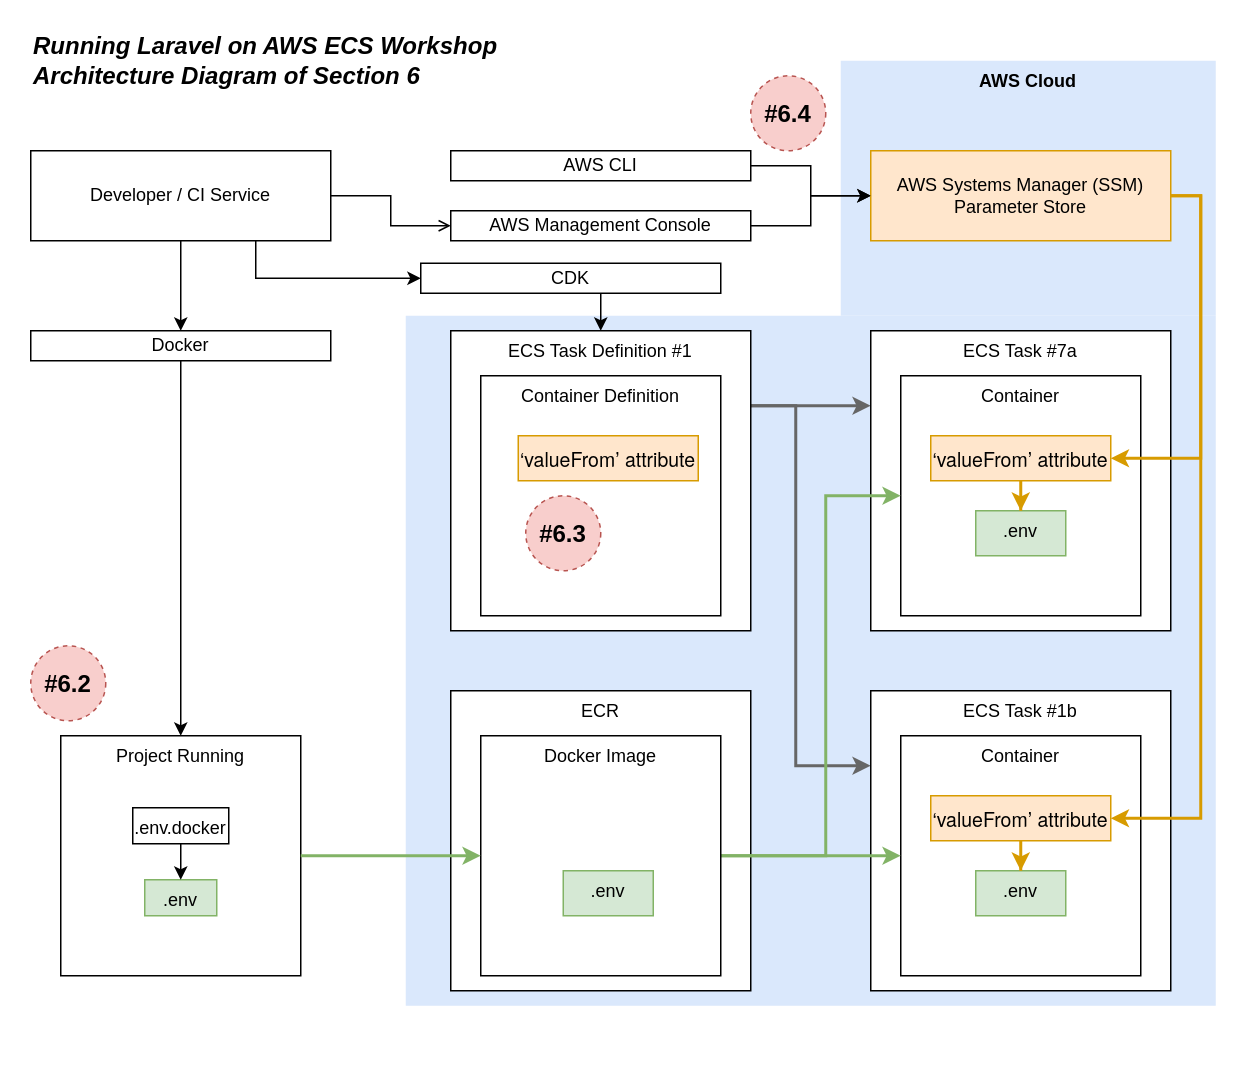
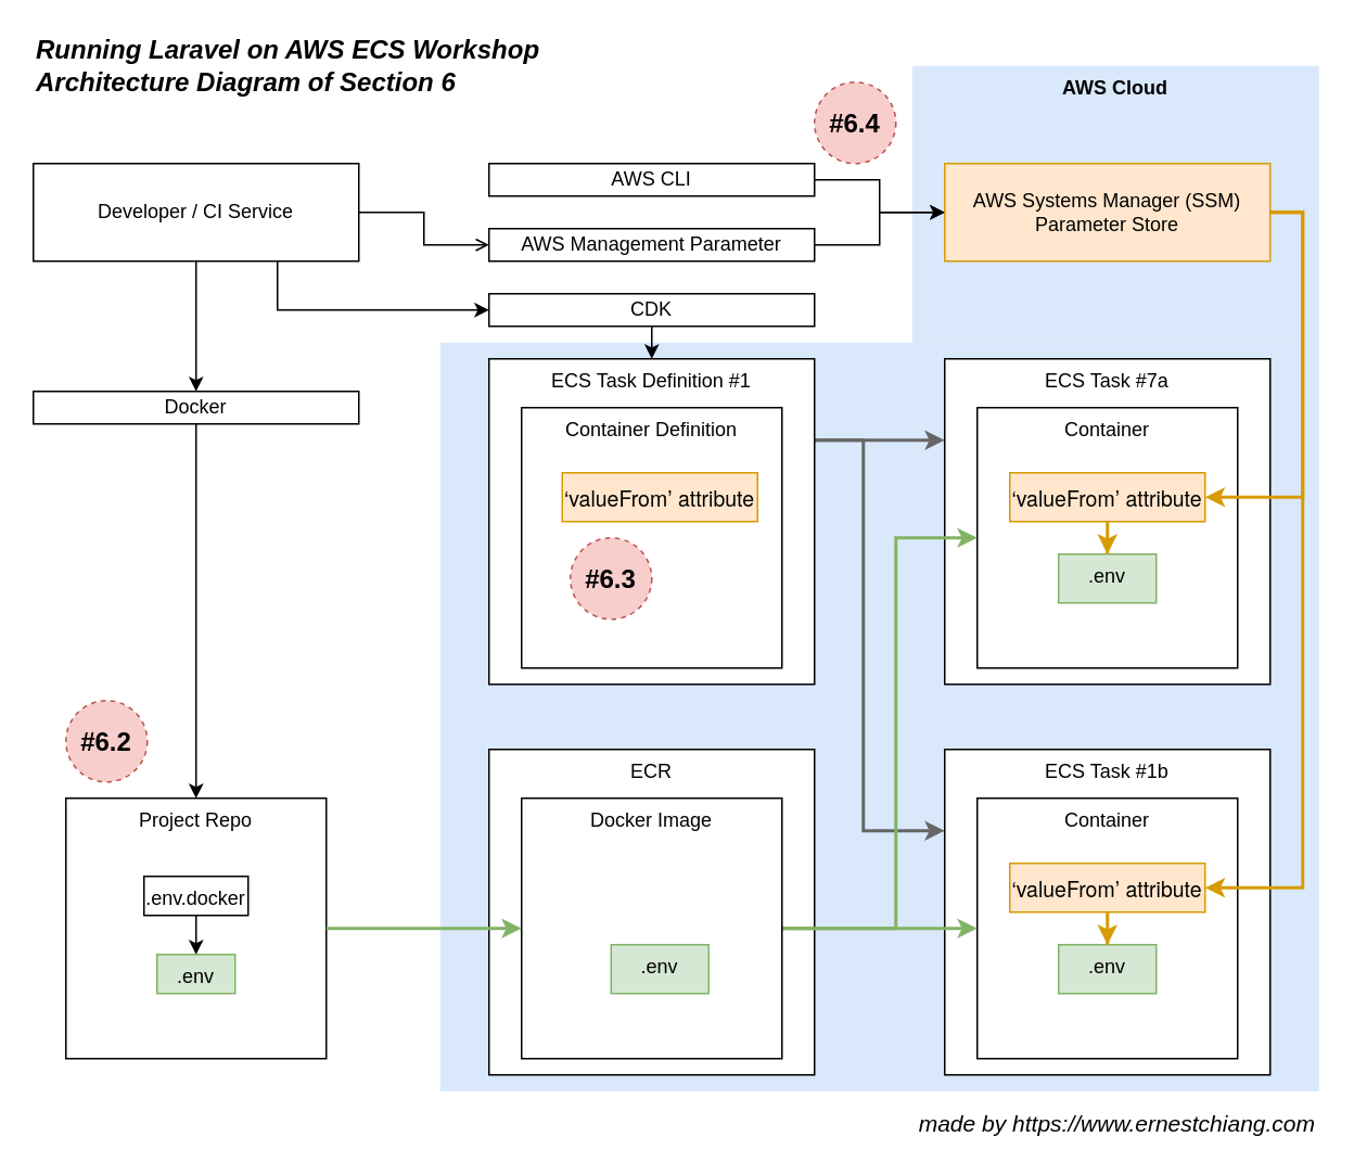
  <mxCell id="0" />
  <mxCell id="1" parent="0" />
  <mxCell id="2" value="AWS Cloud" style="rounded=0;whiteSpace=wrap;html=1;fillColor=#dae8fc;strokeColor=none;verticalAlign=top;fontStyle=1" vertex="1" parent="1"><mxGeometry x="560" y="40" width="250" height="170" as="geometry" /></mxCell>
  <mxCell id="3" value="" style="rounded=0;whiteSpace=wrap;html=1;fillColor=#dae8fc;strokeColor=none;" vertex="1" parent="1"><mxGeometry x="270" y="210" width="540" height="460" as="geometry" /></mxCell>
+ <mxCell id="4" value="made by https://www.ernestchiang.com" style="text;html=1;strokeColor=none;fillColor=none;align=right;verticalAlign=middle;whiteSpace=wrap;rounded=0;shadow=0;labelBackgroundColor=none;sketch=0;fontStyle=2;fontSize=14;" parent="1" vertex="1"><mxGeometry x="550" y="680" width="260" height="20" as="geometry" /></mxCell>
  <mxCell id="5" value="Running Laravel on AWS ECS Workshop&lt;br style=&quot;font-size: 16px&quot;&gt;Architecture Diagram of Section 6" style="text;html=1;strokeColor=none;fillColor=none;align=left;verticalAlign=middle;whiteSpace=wrap;rounded=0;shadow=0;labelBackgroundColor=none;sketch=0;fontStyle=3;fontSize=16;" parent="1" vertex="1"><mxGeometry x="20" y="20" width="340" height="40" as="geometry" /></mxCell>
  <mxCell id="6" style="edgeStyle=orthogonalEdgeStyle;rounded=0;orthogonalLoop=1;jettySize=auto;html=1;exitX=1;exitY=0.25;exitDx=0;exitDy=0;entryX=0;entryY=0.25;entryDx=0;entryDy=0;strokeWidth=2;fillColor=#f5f5f5;strokeColor=#666666;" edge="1" parent="1" source="8" target="9"><mxGeometry relative="1" as="geometry" /></mxCell>
  <mxCell id="7" style="edgeStyle=orthogonalEdgeStyle;rounded=0;orthogonalLoop=1;jettySize=auto;html=1;exitX=1;exitY=0.25;exitDx=0;exitDy=0;entryX=0;entryY=0.25;entryDx=0;entryDy=0;strokeWidth=2;fillColor=#f5f5f5;strokeColor=#666666;" edge="1" parent="1" source="8" target="26"><mxGeometry relative="1" as="geometry"><Array as="points"><mxPoint x="530" y="270" /><mxPoint x="530" y="510" /></Array></mxGeometry></mxCell>
  <mxCell id="8" value="ECS Task Definition #1" style="rounded=0;whiteSpace=wrap;html=1;verticalAlign=top;" vertex="1" parent="1"><mxGeometry x="300" y="220" width="200" height="200" as="geometry" /></mxCell>
  <mxCell id="9" value="ECS Task #7a" style="rounded=0;whiteSpace=wrap;html=1;verticalAlign=top;" vertex="1" parent="1"><mxGeometry x="580" y="220" width="200" height="200" as="geometry" /></mxCell>
  <mxCell id="10" value="Container Definition" style="rounded=0;whiteSpace=wrap;html=1;verticalAlign=top;" vertex="1" parent="1"><mxGeometry x="320" y="250" width="160" height="160" as="geometry" /></mxCell>
  <mxCell id="11" value="Container" style="rounded=0;whiteSpace=wrap;html=1;verticalAlign=top;" vertex="1" parent="1"><mxGeometry x="600" y="250" width="160" height="160" as="geometry" /></mxCell>
  <mxCell id="12" value=".env" style="rounded=0;whiteSpace=wrap;html=1;verticalAlign=top;fillColor=#d5e8d4;strokeColor=#82b366;" vertex="1" parent="1"><mxGeometry x="650" y="340" width="60" height="30" as="geometry" /></mxCell>
  <mxCell id="13" style="edgeStyle=orthogonalEdgeStyle;rounded=0;orthogonalLoop=1;jettySize=auto;html=1;exitX=1;exitY=0.5;exitDx=0;exitDy=0;endArrow=open;" edge="1" parent="1" source="17" target="23"><mxGeometry relative="1" as="geometry" /></mxCell>
  <mxCell id="14" style="edgeStyle=orthogonalEdgeStyle;rounded=0;orthogonalLoop=1;jettySize=auto;html=1;exitX=0.5;exitY=1;exitDx=0;exitDy=0;entryX=0.5;entryY=0;entryDx=0;entryDy=0;" edge="1" parent="1" source="46" target="41"><mxGeometry relative="1" as="geometry" /></mxCell>
  <mxCell id="15" style="edgeStyle=orthogonalEdgeStyle;rounded=0;orthogonalLoop=1;jettySize=auto;html=1;exitX=0.75;exitY=1;exitDx=0;exitDy=0;entryX=0;entryY=0.5;entryDx=0;entryDy=0;strokeWidth=1;" edge="1" parent="1" source="17" target="39"><mxGeometry relative="1" as="geometry" /></mxCell>
  <mxCell id="16" style="edgeStyle=orthogonalEdgeStyle;rounded=0;orthogonalLoop=1;jettySize=auto;html=1;exitX=0.5;exitY=1;exitDx=0;exitDy=0;entryX=0.5;entryY=0;entryDx=0;entryDy=0;strokeWidth=1;" edge="1" parent="1" source="17" target="46"><mxGeometry relative="1" as="geometry" /></mxCell>
  <mxCell id="17" value="Developer /&amp;nbsp;CI Service" style="rounded=0;whiteSpace=wrap;html=1;" vertex="1" parent="1"><mxGeometry x="20" y="100" width="200" height="60" as="geometry" /></mxCell>
  <mxCell id="18" style="edgeStyle=orthogonalEdgeStyle;rounded=0;orthogonalLoop=1;jettySize=auto;html=1;exitX=1;exitY=0.5;exitDx=0;exitDy=0;" edge="1" parent="1" source="19" target="21"><mxGeometry relative="1" as="geometry" /></mxCell>
  <mxCell id="19" value="AWS CLI" style="rounded=0;whiteSpace=wrap;html=1;" vertex="1" parent="1"><mxGeometry x="300" y="100" width="200" height="20" as="geometry" /></mxCell>
  <mxCell id="20" style="edgeStyle=orthogonalEdgeStyle;rounded=0;orthogonalLoop=1;jettySize=auto;html=1;exitX=1;exitY=0.5;exitDx=0;exitDy=0;entryX=1;entryY=0.5;entryDx=0;entryDy=0;fillColor=#ffe6cc;strokeColor=#d79b00;strokeWidth=2;" edge="1" parent="1" source="21" target="25"><mxGeometry relative="1" as="geometry" /></mxCell>
  <mxCell id="21" value="AWS Systems Manager (SSM)&lt;br&gt;Parameter Store" style="rounded=0;whiteSpace=wrap;html=1;fillColor=#ffe6cc;strokeColor=#d79b00;" vertex="1" parent="1"><mxGeometry x="580" y="100" width="200" height="60" as="geometry" /></mxCell>
  <mxCell id="22" style="edgeStyle=orthogonalEdgeStyle;rounded=0;orthogonalLoop=1;jettySize=auto;html=1;exitX=1;exitY=0.5;exitDx=0;exitDy=0;" edge="1" parent="1" source="23" target="21"><mxGeometry relative="1" as="geometry" /></mxCell>
- <mxCell id="23" value="AWS Management Console" style="rounded=0;whiteSpace=wrap;html=1;" vertex="1" parent="1"><mxGeometry x="300" y="140" width="200" height="20" as="geometry" /></mxCell>
+ <mxCell id="23" value="AWS Management Parameter" style="rounded=0;whiteSpace=wrap;html=1;" vertex="1" parent="1"><mxGeometry x="300" y="140" width="200" height="20" as="geometry" /></mxCell>
  <mxCell id="24" style="edgeStyle=orthogonalEdgeStyle;rounded=0;orthogonalLoop=1;jettySize=auto;html=1;exitX=0.5;exitY=1;exitDx=0;exitDy=0;fillColor=#ffe6cc;strokeColor=#d79b00;strokeWidth=2;" edge="1" parent="1" source="25" target="12"><mxGeometry relative="1" as="geometry" /></mxCell>
  <mxCell id="25" value="&lt;p class=&quot;p1&quot; style=&quot;margin: 0px ; font-stretch: normal ; font-size: 13px ; line-height: normal ; font-family: &amp;#34;helvetica neue&amp;#34;&quot;&gt;‘valueFrom’ attribute&lt;/p&gt;" style="rounded=0;whiteSpace=wrap;html=1;align=center;fillColor=#ffe6cc;strokeColor=#d79b00;" vertex="1" parent="1"><mxGeometry x="620" y="290" width="120" height="30" as="geometry" /></mxCell>
  <mxCell id="26" value="ECS Task #1b" style="rounded=0;whiteSpace=wrap;html=1;verticalAlign=top;" vertex="1" parent="1"><mxGeometry x="580" y="460" width="200" height="200" as="geometry" /></mxCell>
  <mxCell id="27" value="Container" style="rounded=0;whiteSpace=wrap;html=1;verticalAlign=top;" vertex="1" parent="1"><mxGeometry x="600" y="490" width="160" height="160" as="geometry" /></mxCell>
  <mxCell id="28" value=".env" style="rounded=0;whiteSpace=wrap;html=1;verticalAlign=top;fillColor=#d5e8d4;strokeColor=#82b366;" vertex="1" parent="1"><mxGeometry x="650" y="580" width="60" height="30" as="geometry" /></mxCell>
  <mxCell id="29" style="edgeStyle=orthogonalEdgeStyle;rounded=0;orthogonalLoop=1;jettySize=auto;html=1;exitX=0.5;exitY=1;exitDx=0;exitDy=0;fillColor=#ffe6cc;strokeColor=#d79b00;strokeWidth=2;" edge="1" parent="1" source="30" target="28"><mxGeometry relative="1" as="geometry" /></mxCell>
  <mxCell id="30" value="&lt;p class=&quot;p1&quot; style=&quot;margin: 0px ; font-stretch: normal ; font-size: 13px ; line-height: normal ; font-family: &amp;#34;helvetica neue&amp;#34;&quot;&gt;‘valueFrom’ attribute&lt;/p&gt;" style="rounded=0;whiteSpace=wrap;html=1;align=center;fillColor=#ffe6cc;strokeColor=#d79b00;" vertex="1" parent="1"><mxGeometry x="620" y="530" width="120" height="30" as="geometry" /></mxCell>
  <mxCell id="31" style="edgeStyle=orthogonalEdgeStyle;rounded=0;orthogonalLoop=1;jettySize=auto;html=1;exitX=1;exitY=0.5;exitDx=0;exitDy=0;entryX=1;entryY=0.5;entryDx=0;entryDy=0;fillColor=#ffe6cc;strokeColor=#d79b00;strokeWidth=2;" edge="1" parent="1" source="21" target="30"><mxGeometry relative="1" as="geometry" /></mxCell>
  <mxCell id="32" value="ECR" style="rounded=0;whiteSpace=wrap;html=1;verticalAlign=top;" vertex="1" parent="1"><mxGeometry x="300" y="460" width="200" height="200" as="geometry" /></mxCell>
  <mxCell id="33" style="edgeStyle=orthogonalEdgeStyle;rounded=0;orthogonalLoop=1;jettySize=auto;html=1;exitX=1;exitY=0.5;exitDx=0;exitDy=0;strokeWidth=2;fillColor=#d5e8d4;strokeColor=#82b366;" edge="1" parent="1" source="35" target="27"><mxGeometry relative="1" as="geometry" /></mxCell>
  <mxCell id="34" style="edgeStyle=orthogonalEdgeStyle;rounded=0;orthogonalLoop=1;jettySize=auto;html=1;exitX=1;exitY=0.5;exitDx=0;exitDy=0;entryX=0;entryY=0.5;entryDx=0;entryDy=0;strokeWidth=2;fillColor=#d5e8d4;strokeColor=#82b366;" edge="1" parent="1" source="35" target="11"><mxGeometry relative="1" as="geometry"><Array as="points"><mxPoint x="550" y="570" /><mxPoint x="550" y="330" /></Array></mxGeometry></mxCell>
  <mxCell id="35" value="Docker Image" style="rounded=0;whiteSpace=wrap;html=1;verticalAlign=top;" vertex="1" parent="1"><mxGeometry x="320" y="490" width="160" height="160" as="geometry" /></mxCell>
  <mxCell id="36" value=".env" style="rounded=0;whiteSpace=wrap;html=1;verticalAlign=top;fillColor=#d5e8d4;strokeColor=#82b366;" vertex="1" parent="1"><mxGeometry x="375" y="580" width="60" height="30" as="geometry" /></mxCell>
  <mxCell id="37" value="&lt;p class=&quot;p1&quot; style=&quot;margin: 0px ; font-stretch: normal ; font-size: 13px ; line-height: normal ; font-family: &amp;#34;helvetica neue&amp;#34;&quot;&gt;‘valueFrom’ attribute&lt;/p&gt;" style="rounded=0;whiteSpace=wrap;html=1;align=center;fillColor=#ffe6cc;strokeColor=#d79b00;" vertex="1" parent="1"><mxGeometry x="345" y="290" width="120" height="30" as="geometry" /></mxCell>
  <mxCell id="38" style="edgeStyle=orthogonalEdgeStyle;rounded=0;orthogonalLoop=1;jettySize=auto;html=1;exitX=0.5;exitY=1;exitDx=0;exitDy=0;entryX=0.5;entryY=0;entryDx=0;entryDy=0;strokeWidth=1;" edge="1" parent="1" source="39" target="8"><mxGeometry relative="1" as="geometry" /></mxCell>
- <mxCell id="39" value="CDK" style="rounded=0;whiteSpace=wrap;html=1;" vertex="1" parent="1"><mxGeometry x="280" y="175" width="200" height="20" as="geometry" /></mxCell>
+ <mxCell id="39" value="CDK" style="rounded=0;whiteSpace=wrap;html=1;" vertex="1" parent="1"><mxGeometry x="300" y="180" width="200" height="20" as="geometry" /></mxCell>
  <mxCell id="40" value="" style="group" vertex="1" connectable="0" parent="1"><mxGeometry x="40" y="490" width="160" height="160" as="geometry" /></mxCell>
- <mxCell id="41" value="Project Running" style="rounded=0;whiteSpace=wrap;html=1;verticalAlign=top;" vertex="1" parent="40"><mxGeometry width="160" height="160" as="geometry" /></mxCell>
+ <mxCell id="41" value="Project Repo" style="rounded=0;whiteSpace=wrap;html=1;verticalAlign=top;" vertex="1" parent="40"><mxGeometry width="160" height="160" as="geometry" /></mxCell>
  <mxCell id="42" value=".env.docker" style="rounded=0;whiteSpace=wrap;html=1;verticalAlign=top;" vertex="1" parent="40"><mxGeometry x="48" y="48" width="64" height="24" as="geometry" /></mxCell>
  <mxCell id="43" value=".env" style="rounded=0;whiteSpace=wrap;html=1;verticalAlign=top;fillColor=#d5e8d4;strokeColor=#82b366;" vertex="1" parent="40"><mxGeometry x="56" y="96" width="48" height="24" as="geometry" /></mxCell>
  <mxCell id="44" style="edgeStyle=orthogonalEdgeStyle;rounded=0;orthogonalLoop=1;jettySize=auto;html=1;exitX=0.5;exitY=1;exitDx=0;exitDy=0;entryX=0.5;entryY=0;entryDx=0;entryDy=0;" edge="1" parent="40" source="42" target="43"><mxGeometry relative="1" as="geometry" /></mxCell>
  <mxCell id="45" style="edgeStyle=orthogonalEdgeStyle;rounded=0;orthogonalLoop=1;jettySize=auto;html=1;exitX=1;exitY=0.5;exitDx=0;exitDy=0;strokeWidth=2;fillColor=#d5e8d4;strokeColor=#82b366;" edge="1" parent="1" source="41" target="35"><mxGeometry relative="1" as="geometry" /></mxCell>
- <mxCell id="46" value="Docker" style="rounded=0;whiteSpace=wrap;html=1;" vertex="1" parent="1"><mxGeometry x="20" y="220" width="200" height="20" as="geometry" /></mxCell>
- <mxCell id="47" value="#6.2" style="ellipse;whiteSpace=wrap;html=1;aspect=fixed;strokeColor=#b85450;fillColor=#f8cecc;fontStyle=1;fontSize=16;dashed=1;" vertex="1" parent="1"><mxGeometry x="20" y="430" width="50" height="50" as="geometry" /></mxCell>
+ <mxCell id="46" value="Docker" style="rounded=0;whiteSpace=wrap;html=1;" vertex="1" parent="1"><mxGeometry x="20" y="240" width="200" height="20" as="geometry" /></mxCell>
+ <mxCell id="47" value="#6.2" style="ellipse;whiteSpace=wrap;html=1;aspect=fixed;strokeColor=#b85450;fillColor=#f8cecc;fontStyle=1;fontSize=16;dashed=1;" vertex="1" parent="1"><mxGeometry x="40" y="430" width="50" height="50" as="geometry" /></mxCell>
  <mxCell id="48" value="#6.3" style="ellipse;whiteSpace=wrap;html=1;aspect=fixed;strokeColor=#b85450;fillColor=#f8cecc;fontStyle=1;fontSize=16;dashed=1;" vertex="1" parent="1"><mxGeometry x="350" y="330" width="50" height="50" as="geometry" /></mxCell>
  <mxCell id="49" value="#6.4" style="ellipse;whiteSpace=wrap;html=1;aspect=fixed;strokeColor=#b85450;fillColor=#f8cecc;fontStyle=1;fontSize=16;dashed=1;" vertex="1" parent="1"><mxGeometry x="500" y="50" width="50" height="50" as="geometry" /></mxCell>
